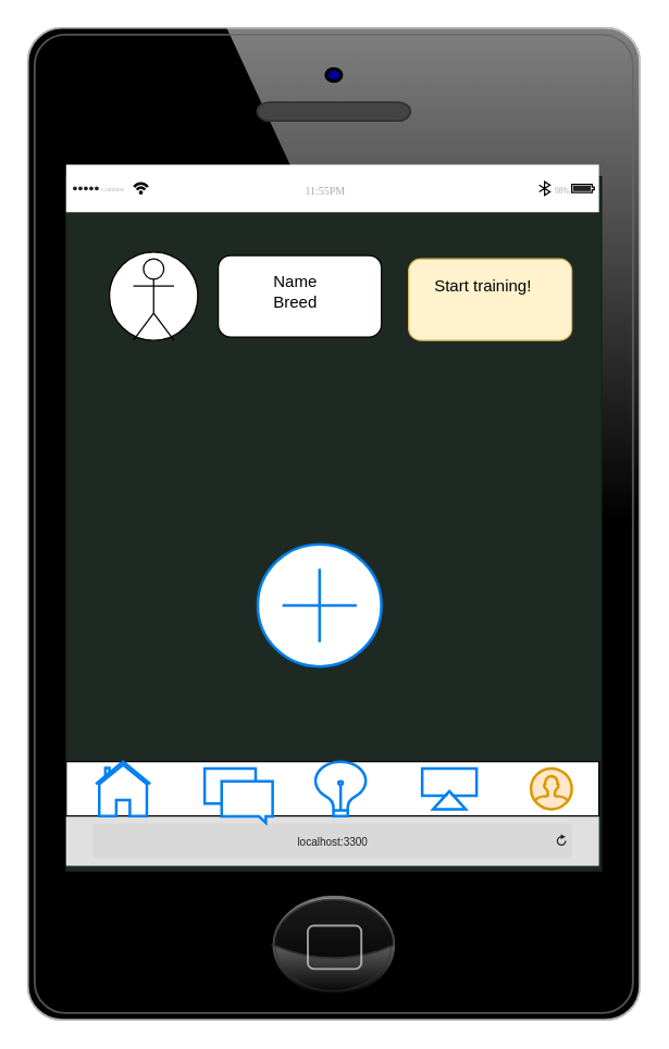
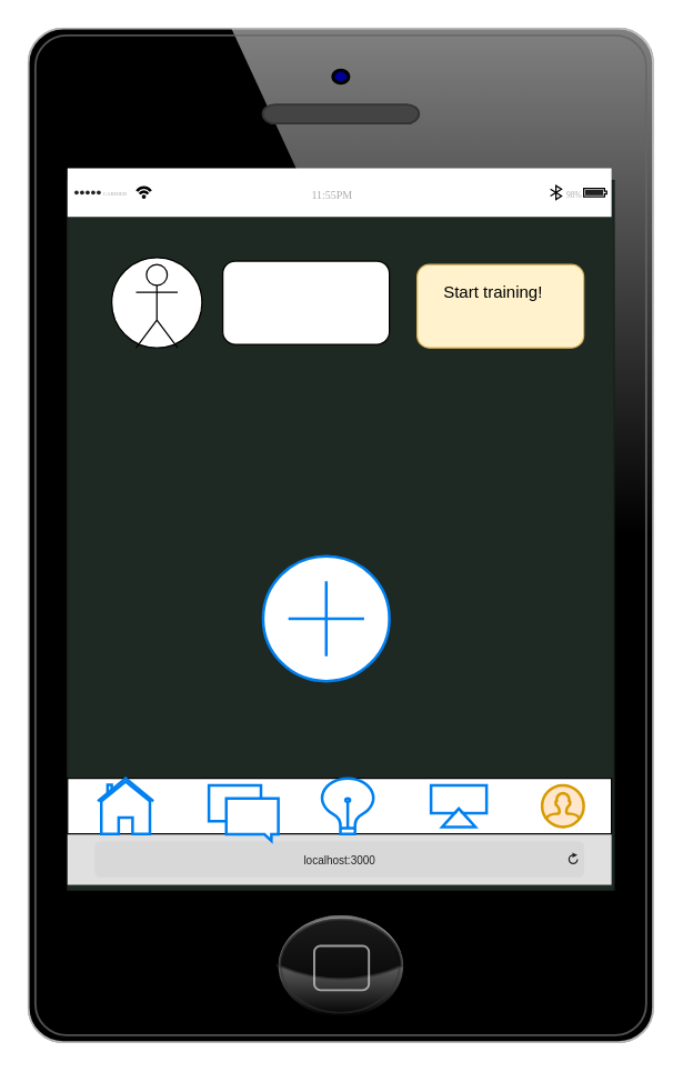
  <mxCell id="0" />
  <mxCell id="1" parent="0" />
  <mxCell id="2" value="" style="group" vertex="1" connectable="0" parent="1"><mxGeometry x="20" y="20" width="450.0" height="730.0" as="geometry" /></mxCell>
  <mxCell id="3" value="" style="verticalLabelPosition=bottom;verticalAlign=top;html=1;shadow=0;dashed=0;strokeWidth=1;shape=mxgraph.ios.iPhone;bgStyle=bgGreen;fillColor=#aaaaaa;sketch=0;" vertex="1" parent="2"><mxGeometry width="450.0" height="730.0" as="geometry" /></mxCell>
  <mxCell id="4" value="" style="html=1;strokeWidth=1;shadow=0;dashed=0;shape=mxgraph.ios7ui.appBar;fillColor=#ffffff;gradientColor=none;sketch=0;hachureGap=4;pointerEvents=0;fontFamily=Architects Daughter;fontSource=https%3A%2F%2Ffonts.googleapis.com%2Fcss%3Ffamily%3DArchitects%2BDaughter;fontSize=20;" vertex="1" parent="2"><mxGeometry x="28.13" y="100.69" width="391.87" height="35" as="geometry" /></mxCell>
  <mxCell id="5" value="CARRIER" style="shape=rect;align=left;fontSize=8;spacingLeft=24;fontSize=4;fontColor=#aaaaaa;strokeColor=none;fillColor=none;spacingTop=4;sketch=0;hachureGap=4;pointerEvents=0;fontFamily=Architects Daughter;fontSource=https%3A%2F%2Ffonts.googleapis.com%2Fcss%3Ffamily%3DArchitects%2BDaughter;" vertex="1" parent="4"><mxGeometry y="0.5" width="50" height="13" relative="1" as="geometry"><mxPoint y="-6.5" as="offset" /></mxGeometry></mxCell>
  <mxCell id="6" value="11:55PM" style="shape=rect;fontSize=8;fontColor=#aaaaaa;strokeColor=none;fillColor=none;spacingTop=4;sketch=0;hachureGap=4;pointerEvents=0;fontFamily=Architects Daughter;fontSource=https%3A%2F%2Ffonts.googleapis.com%2Fcss%3Ffamily%3DArchitects%2BDaughter;" vertex="1" parent="4"><mxGeometry x="0.5" y="0.5" width="50" height="13" relative="1" as="geometry"><mxPoint x="-30" y="-6.5" as="offset" /></mxGeometry></mxCell>
  <mxCell id="7" value="98%" style="shape=rect;align=right;fontSize=8;spacingRight=19;fontSize=6;fontColor=#aaaaaa;strokeColor=none;fillColor=none;spacingTop=4;sketch=0;hachureGap=4;pointerEvents=0;fontFamily=Architects Daughter;fontSource=https%3A%2F%2Ffonts.googleapis.com%2Fcss%3Ffamily%3DArchitects%2BDaughter;" vertex="1" parent="4"><mxGeometry x="1" y="0.5" width="45" height="13" relative="1" as="geometry"><mxPoint x="-45" y="-6.5" as="offset" /></mxGeometry></mxCell>
- <mxCell id="8" value="localhost:3300" style="html=1;strokeWidth=1;shadow=0;dashed=0;shape=mxgraph.ios7ui.url;fillColor=#e0e0e0;strokeColor=#c0c0c0;buttonText=;strokeColor2=#222222;fontColor=#222222;fontSize=8;spacingTop=2;align=center;" vertex="1" parent="2"><mxGeometry x="28.13" y="580" width="391.87" height="36.72" as="geometry" /></mxCell>
+ <mxCell id="8" value="localhost:3000" style="html=1;strokeWidth=1;shadow=0;dashed=0;shape=mxgraph.ios7ui.url;fillColor=#e0e0e0;strokeColor=#c0c0c0;buttonText=;strokeColor2=#222222;fontColor=#222222;fontSize=8;spacingTop=2;align=center;" vertex="1" parent="2"><mxGeometry x="28.13" y="580" width="391.87" height="36.72" as="geometry" /></mxCell>
  <mxCell id="9" value="" style="rounded=0;whiteSpace=wrap;html=1;" vertex="1" parent="2"><mxGeometry x="28.13" y="540" width="391.87" height="40" as="geometry" /></mxCell>
  <mxCell id="10" value="" style="html=1;verticalLabelPosition=bottom;align=center;labelBackgroundColor=#ffffff;verticalAlign=top;strokeWidth=2;strokeColor=#d79b00;shadow=0;dashed=0;shape=mxgraph.ios7.icons.user;fillColor=#ffe6cc;" vertex="1" parent="2"><mxGeometry x="370" y="545" width="30" height="30" as="geometry" /></mxCell>
  <mxCell id="11" value="" style="html=1;verticalLabelPosition=bottom;align=center;labelBackgroundColor=#ffffff;verticalAlign=top;strokeWidth=2;strokeColor=#0080F0;shadow=0;dashed=0;shape=mxgraph.ios7.icons.home;" vertex="1" parent="2"><mxGeometry x="50.0" y="540" width="40" height="40" as="geometry" /></mxCell>
  <mxCell id="12" value="" style="html=1;verticalLabelPosition=bottom;align=center;labelBackgroundColor=#ffffff;verticalAlign=top;strokeWidth=2;strokeColor=#0080F0;shadow=0;dashed=0;shape=mxgraph.ios7.icons.messages;" vertex="1" parent="2"><mxGeometry x="130" y="545" width="50" height="40" as="geometry" /></mxCell>
  <mxCell id="13" value="" style="html=1;verticalLabelPosition=bottom;align=center;labelBackgroundColor=#ffffff;verticalAlign=top;strokeWidth=2;strokeColor=#0080F0;shadow=0;dashed=0;shape=mxgraph.ios7.icons.lightbulb;" vertex="1" parent="2"><mxGeometry x="210" y="540" width="40" height="40" as="geometry" /></mxCell>
  <mxCell id="14" value="" style="html=1;verticalLabelPosition=bottom;align=center;labelBackgroundColor=#ffffff;verticalAlign=top;strokeWidth=2;strokeColor=#0080F0;shadow=0;dashed=0;shape=mxgraph.ios7.icons.move_to_folder;" vertex="1" parent="2"><mxGeometry x="290" y="545" width="40" height="30" as="geometry" /></mxCell>
  <mxCell id="15" value="" style="ellipse;whiteSpace=wrap;html=1;aspect=fixed;" vertex="1" parent="2"><mxGeometry x="60" y="165" width="65" height="65" as="geometry" /></mxCell>
  <mxCell id="16" value="" style="shape=umlActor;verticalLabelPosition=bottom;verticalAlign=top;html=1;outlineConnect=0;" vertex="1" parent="2"><mxGeometry x="77.5" y="170" width="30" height="60" as="geometry" /></mxCell>
  <mxCell id="17" value="" style="rounded=1;whiteSpace=wrap;html=1;" vertex="1" parent="2"><mxGeometry x="140" y="167.5" width="120" height="60" as="geometry" /></mxCell>
- <mxCell id="18" value="Name&lt;br&gt;Breed" style="text;html=1;strokeColor=none;fillColor=none;align=center;verticalAlign=middle;whiteSpace=wrap;rounded=0;" vertex="1" parent="2"><mxGeometry x="144.07" y="167.5" width="105.93" height="52.5" as="geometry" /></mxCell>
  <mxCell id="19" value="" style="rounded=1;whiteSpace=wrap;html=1;fillColor=#fff2cc;strokeColor=#d6b656;" vertex="1" parent="2"><mxGeometry x="280" y="170" width="120" height="60" as="geometry" /></mxCell>
  <mxCell id="20" value="Start training!" style="text;html=1;strokeColor=none;fillColor=none;align=center;verticalAlign=middle;whiteSpace=wrap;rounded=0;" vertex="1" parent="2"><mxGeometry x="290" y="175" width="90" height="30" as="geometry" /></mxCell>
  <mxCell id="21" value="" style="html=1;verticalLabelPosition=bottom;align=center;labelBackgroundColor=#ffffff;verticalAlign=top;strokeWidth=2;strokeColor=#0080F0;shadow=0;dashed=0;shape=mxgraph.ios7.icons.add;" vertex="1" parent="2"><mxGeometry x="169.07" y="380" width="90.93" height="90" as="geometry" /></mxCell>
